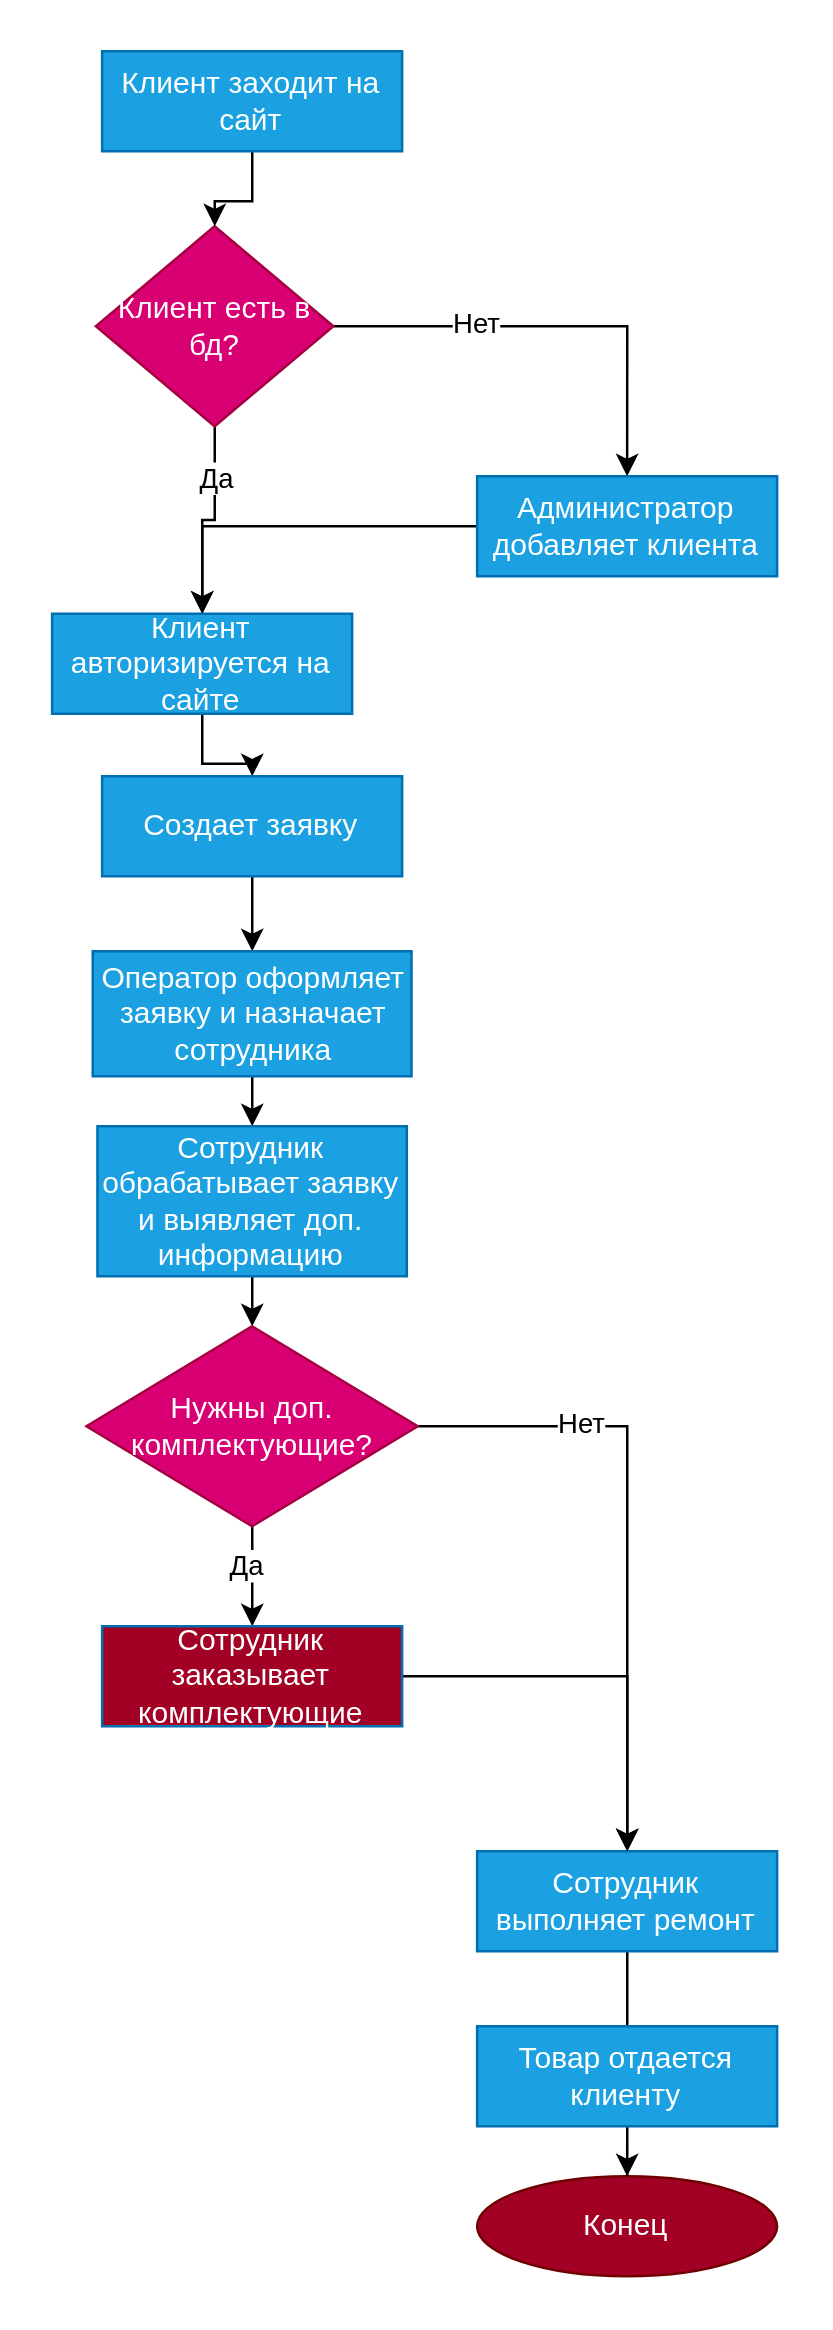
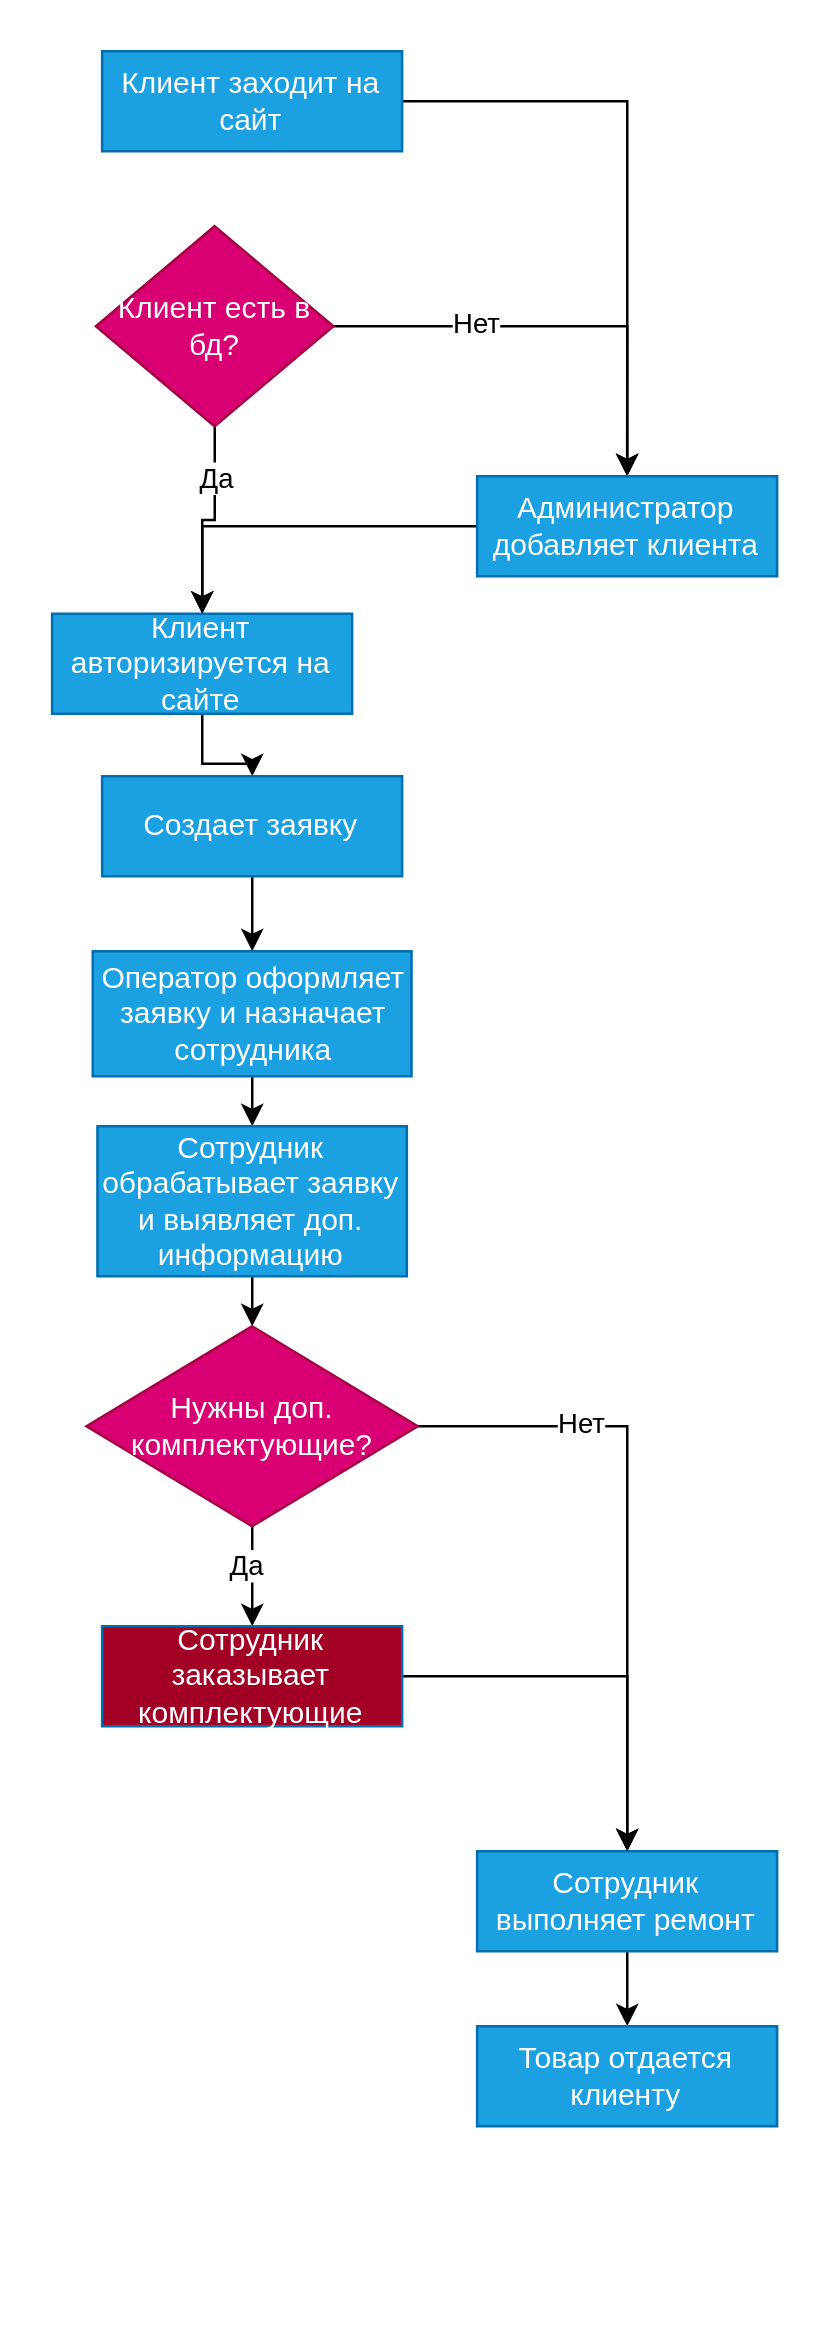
  <mxCell id="0" />
  <mxCell id="1" parent="0" />
- <mxCell id="2" value="Конец" style="ellipse;whiteSpace=wrap;html=1;fillColor=#a20025;fontColor=#ffffff;strokeColor=#6F0000;" vertex="1" parent="1"><mxGeometry x="190.25" y="870" width="120" height="40" as="geometry" /></mxCell>
  <mxCell id="3" style="edgeStyle=orthogonalEdgeStyle;rounded=0;orthogonalLoop=1;jettySize=auto;html=1;entryX=0.5;entryY=0;entryDx=0;entryDy=0;" edge="1" parent="1" source="7" target="13"><mxGeometry relative="1" as="geometry" /></mxCell>
  <mxCell id="4" value="Нет" style="edgeLabel;html=1;align=center;verticalAlign=middle;resizable=0;points=[];" vertex="1" connectable="0" parent="3"><mxGeometry x="-0.358" y="2" relative="1" as="geometry"><mxPoint as="offset" /></mxGeometry></mxCell>
  <mxCell id="5" value="" style="edgeStyle=orthogonalEdgeStyle;rounded=0;orthogonalLoop=1;jettySize=auto;html=1;" edge="1" parent="1" source="7" target="11"><mxGeometry relative="1" as="geometry" /></mxCell>
  <mxCell id="6" value="Да" style="edgeLabel;html=1;align=center;verticalAlign=middle;resizable=0;points=[];" vertex="1" connectable="0" parent="5"><mxGeometry x="-0.474" relative="1" as="geometry"><mxPoint as="offset" /></mxGeometry></mxCell>
  <mxCell id="7" value="Клиент есть в бд?" style="rhombus;whiteSpace=wrap;html=1;fillColor=#d80073;fontColor=#ffffff;strokeColor=#A50040;" vertex="1" parent="1"><mxGeometry x="37.75" y="90" width="95" height="80" as="geometry" /></mxCell>
- <mxCell id="8" value="" style="edgeStyle=orthogonalEdgeStyle;rounded=0;orthogonalLoop=1;jettySize=auto;html=1;" edge="1" parent="1" source="9" target="7"><mxGeometry relative="1" as="geometry" /></mxCell>
+ <mxCell id="8" value="" style="edgeStyle=orthogonalEdgeStyle;rounded=0;orthogonalLoop=1;jettySize=auto;html=1;" edge="1" parent="1" source="9" target="13"><mxGeometry relative="1" as="geometry" /></mxCell>
  <mxCell id="9" value="Клиент заходит на сайт" style="rounded=0;whiteSpace=wrap;html=1;fillColor=#1ba1e2;fontColor=#ffffff;strokeColor=#006EAF;" vertex="1" parent="1"><mxGeometry x="40.25" y="20" width="120" height="40" as="geometry" /></mxCell>
  <mxCell id="10" value="" style="edgeStyle=orthogonalEdgeStyle;rounded=0;orthogonalLoop=1;jettySize=auto;html=1;" edge="1" parent="1" source="11" target="15"><mxGeometry relative="1" as="geometry" /></mxCell>
  <mxCell id="11" value="Клиент авторизируется на сайте" style="rounded=0;whiteSpace=wrap;html=1;fillColor=#1ba1e2;fontColor=#ffffff;strokeColor=#006EAF;" vertex="1" parent="1"><mxGeometry x="20.25" y="245" width="120" height="40" as="geometry" /></mxCell>
  <mxCell id="12" style="edgeStyle=orthogonalEdgeStyle;rounded=0;orthogonalLoop=1;jettySize=auto;html=1;" edge="1" parent="1" source="13" target="11"><mxGeometry relative="1" as="geometry" /></mxCell>
  <mxCell id="13" value="Администратор добавляет клиента" style="rounded=0;whiteSpace=wrap;html=1;fillColor=#1ba1e2;fontColor=#ffffff;strokeColor=#006EAF;" vertex="1" parent="1"><mxGeometry x="190.25" y="190" width="120" height="40" as="geometry" /></mxCell>
  <mxCell id="14" value="" style="edgeStyle=orthogonalEdgeStyle;rounded=0;orthogonalLoop=1;jettySize=auto;html=1;" edge="1" parent="1" source="15" target="17"><mxGeometry relative="1" as="geometry" /></mxCell>
  <mxCell id="15" value="Создает заявку" style="rounded=0;whiteSpace=wrap;html=1;fillColor=#1ba1e2;fontColor=#ffffff;strokeColor=#006EAF;" vertex="1" parent="1"><mxGeometry x="40.25" y="310" width="120" height="40" as="geometry" /></mxCell>
  <mxCell id="16" value="" style="edgeStyle=orthogonalEdgeStyle;rounded=0;orthogonalLoop=1;jettySize=auto;html=1;" edge="1" parent="1" source="17" target="19"><mxGeometry relative="1" as="geometry" /></mxCell>
  <mxCell id="17" value="Оператор оформляет заявку и назначает сотрудника" style="rounded=0;whiteSpace=wrap;html=1;fillColor=#1ba1e2;fontColor=#ffffff;strokeColor=#006EAF;" vertex="1" parent="1"><mxGeometry x="36.5" y="380" width="127.5" height="50" as="geometry" /></mxCell>
  <mxCell id="18" value="" style="edgeStyle=orthogonalEdgeStyle;rounded=0;orthogonalLoop=1;jettySize=auto;html=1;" edge="1" parent="1" source="19" target="24"><mxGeometry relative="1" as="geometry" /></mxCell>
  <mxCell id="19" value="Сотрудник обрабатывает заявку и выявляет доп. информацию" style="rounded=0;whiteSpace=wrap;html=1;fillColor=#1ba1e2;fontColor=#ffffff;strokeColor=#006EAF;" vertex="1" parent="1"><mxGeometry x="38.38" y="450" width="123.75" height="60" as="geometry" /></mxCell>
  <mxCell id="20" style="edgeStyle=orthogonalEdgeStyle;rounded=0;orthogonalLoop=1;jettySize=auto;html=1;" edge="1" parent="1" source="24" target="26"><mxGeometry relative="1" as="geometry" /></mxCell>
  <mxCell id="21" value="Нет" style="edgeLabel;html=1;align=center;verticalAlign=middle;resizable=0;points=[];" vertex="1" connectable="0" parent="20"><mxGeometry x="-0.489" y="2" relative="1" as="geometry"><mxPoint as="offset" /></mxGeometry></mxCell>
  <mxCell id="22" value="" style="edgeStyle=orthogonalEdgeStyle;rounded=0;orthogonalLoop=1;jettySize=auto;html=1;" edge="1" parent="1" source="24" target="28"><mxGeometry relative="1" as="geometry" /></mxCell>
  <mxCell id="23" value="Да" style="edgeLabel;html=1;align=center;verticalAlign=middle;resizable=0;points=[];" vertex="1" connectable="0" parent="22"><mxGeometry x="-0.18" y="-3" relative="1" as="geometry"><mxPoint as="offset" /></mxGeometry></mxCell>
  <mxCell id="24" value="Нужны доп. комплектующие?" style="rhombus;whiteSpace=wrap;html=1;fillColor=#d80073;fontColor=#ffffff;strokeColor=#A50040;" vertex="1" parent="1"><mxGeometry x="34" y="530" width="132.5" height="80" as="geometry" /></mxCell>
- <mxCell id="25" value="" style="edgeStyle=orthogonalEdgeStyle;rounded=0;orthogonalLoop=1;jettySize=auto;html=1;endArrow=none;" edge="1" parent="1" source="26" target="30"><mxGeometry relative="1" as="geometry" /></mxCell>
+ <mxCell id="25" value="" style="edgeStyle=orthogonalEdgeStyle;rounded=0;orthogonalLoop=1;jettySize=auto;html=1;" edge="1" parent="1" source="26" target="30"><mxGeometry relative="1" as="geometry" /></mxCell>
  <mxCell id="26" value="Сотрудник выполняет ремонт" style="rounded=0;whiteSpace=wrap;html=1;fillColor=#1ba1e2;fontColor=#ffffff;strokeColor=#006EAF;" vertex="1" parent="1"><mxGeometry x="190.25" y="740" width="120" height="40" as="geometry" /></mxCell>
  <mxCell id="27" style="edgeStyle=orthogonalEdgeStyle;rounded=0;orthogonalLoop=1;jettySize=auto;html=1;" edge="1" parent="1" source="28" target="26"><mxGeometry relative="1" as="geometry" /></mxCell>
  <mxCell id="28" value="Сотрудник заказывает комплектующие" style="rounded=0;whiteSpace=wrap;html=1;fillColor=#a20025;fontColor=#ffffff;strokeColor=#006EAF;" vertex="1" parent="1"><mxGeometry x="40.26" y="650" width="120" height="40" as="geometry" /></mxCell>
- <mxCell id="29" value="" style="edgeStyle=orthogonalEdgeStyle;rounded=0;orthogonalLoop=1;jettySize=auto;html=1;" edge="1" parent="1" source="30" target="2"><mxGeometry relative="1" as="geometry" /></mxCell>
  <mxCell id="30" value="Товар отдается клиенту" style="rounded=0;whiteSpace=wrap;html=1;fillColor=#1ba1e2;fontColor=#ffffff;strokeColor=#006EAF;" vertex="1" parent="1"><mxGeometry x="190.25" y="810" width="120" height="40" as="geometry" /></mxCell>
